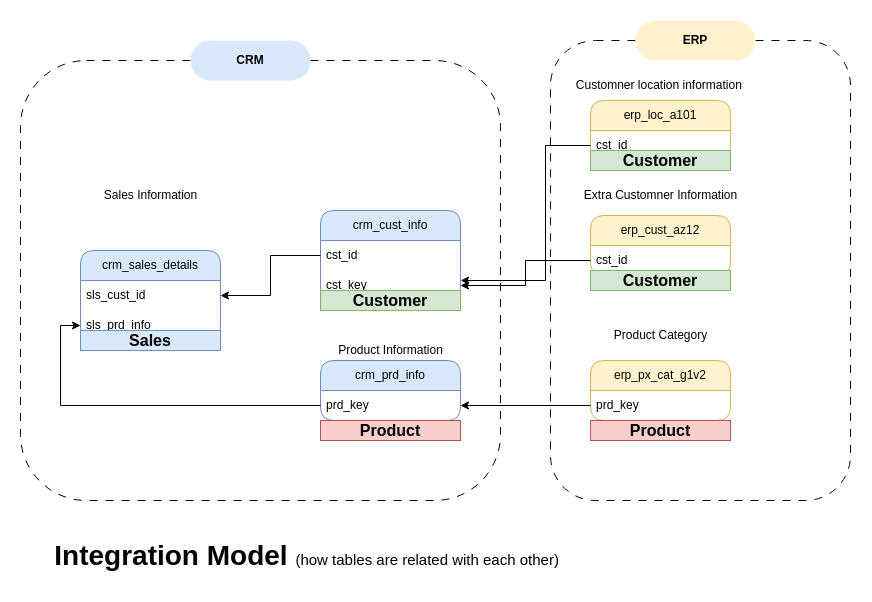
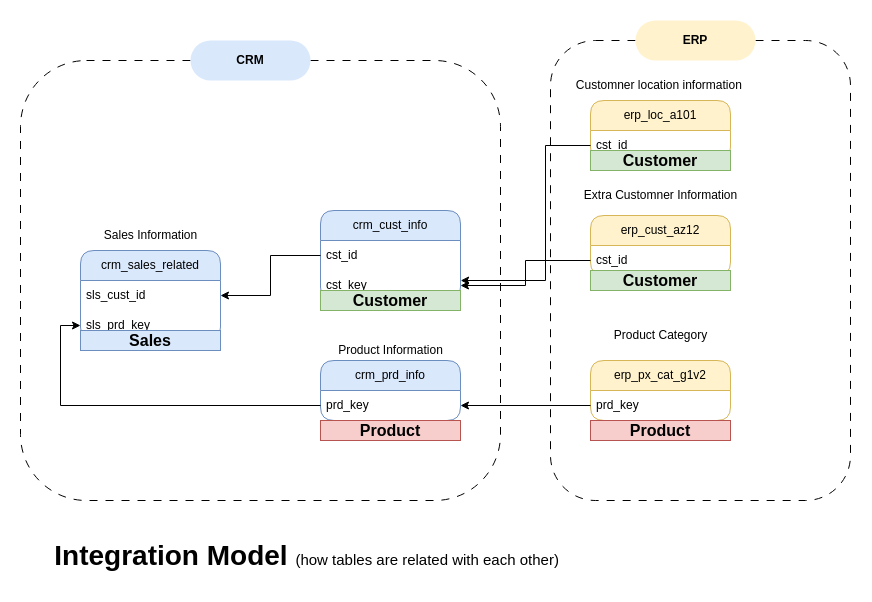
  <mxCell id="0" />
  <mxCell id="1" parent="0" />
  <mxCell id="2" value="crm_cust_info" style="swimlane;fontStyle=0;childLayout=stackLayout;horizontal=1;startSize=30;horizontalStack=0;resizeParent=1;resizeParentMax=0;resizeLast=0;collapsible=1;marginBottom=0;whiteSpace=wrap;html=1;rounded=1;fillColor=#dae8fc;strokeColor=#6c8ebf;" parent="1" vertex="1"><mxGeometry x="320" y="210" width="140" height="90" as="geometry"><mxRectangle x="400" y="270" width="120" height="30" as="alternateBounds" /></mxGeometry></mxCell>
  <mxCell id="3" value="cst_id" style="text;strokeColor=none;fillColor=none;align=left;verticalAlign=middle;spacingLeft=4;spacingRight=4;overflow=hidden;points=[[0,0.5],[1,0.5]];portConstraint=eastwest;rotatable=0;whiteSpace=wrap;html=1;" parent="2" vertex="1"><mxGeometry y="30" width="140" height="30" as="geometry" /></mxCell>
  <mxCell id="4" value="cst_key" style="text;strokeColor=none;fillColor=none;align=left;verticalAlign=middle;spacingLeft=4;spacingRight=4;overflow=hidden;points=[[0,0.5],[1,0.5]];portConstraint=eastwest;rotatable=0;whiteSpace=wrap;html=1;" parent="2" vertex="1"><mxGeometry y="60" width="140" height="30" as="geometry" /></mxCell>
  <mxCell id="5" value="crm_prd_info" style="swimlane;fontStyle=0;childLayout=stackLayout;horizontal=1;startSize=30;horizontalStack=0;resizeParent=1;resizeParentMax=0;resizeLast=0;collapsible=1;marginBottom=0;whiteSpace=wrap;html=1;rounded=1;fillColor=#dae8fc;strokeColor=#6c8ebf;" parent="1" vertex="1"><mxGeometry x="320" y="360" width="140" height="60" as="geometry"><mxRectangle x="140" y="270" width="110" height="30" as="alternateBounds" /></mxGeometry></mxCell>
  <mxCell id="6" value="prd_key" style="text;strokeColor=none;fillColor=none;align=left;verticalAlign=middle;spacingLeft=4;spacingRight=4;overflow=hidden;points=[[0,0.5],[1,0.5]];portConstraint=eastwest;rotatable=0;whiteSpace=wrap;html=1;" parent="5" vertex="1"><mxGeometry y="30" width="140" height="30" as="geometry" /></mxCell>
  <mxCell id="7" value="Product Information" style="text;html=1;align=center;verticalAlign=middle;resizable=0;points=[];autosize=1;strokeColor=none;fillColor=none;rounded=1;" parent="1" vertex="1"><mxGeometry x="325" y="335" width="130" height="30" as="geometry" /></mxCell>
- <mxCell id="8" value="crm_sales_details" style="swimlane;fontStyle=0;childLayout=stackLayout;horizontal=1;startSize=30;horizontalStack=0;resizeParent=1;resizeParentMax=0;resizeLast=0;collapsible=1;marginBottom=0;whiteSpace=wrap;html=1;rounded=1;fillColor=#dae8fc;strokeColor=#6c8ebf;" parent="1" vertex="1"><mxGeometry x="80" y="250" width="140" height="90" as="geometry"><mxRectangle x="400" y="270" width="120" height="30" as="alternateBounds" /></mxGeometry></mxCell>
+ <mxCell id="8" value="crm_sales_related" style="swimlane;fontStyle=0;childLayout=stackLayout;horizontal=1;startSize=30;horizontalStack=0;resizeParent=1;resizeParentMax=0;resizeLast=0;collapsible=1;marginBottom=0;whiteSpace=wrap;html=1;rounded=1;fillColor=#dae8fc;strokeColor=#6c8ebf;" parent="1" vertex="1"><mxGeometry x="80" y="250" width="140" height="90" as="geometry"><mxRectangle x="400" y="270" width="120" height="30" as="alternateBounds" /></mxGeometry></mxCell>
  <mxCell id="9" value="sls_cust_id" style="text;strokeColor=none;fillColor=none;align=left;verticalAlign=middle;spacingLeft=4;spacingRight=4;overflow=hidden;points=[[0,0.5],[1,0.5]];portConstraint=eastwest;rotatable=0;whiteSpace=wrap;html=1;" parent="8" vertex="1"><mxGeometry y="30" width="140" height="30" as="geometry" /></mxCell>
- <mxCell id="10" value="sls_prd_info" style="text;strokeColor=none;fillColor=none;align=left;verticalAlign=middle;spacingLeft=4;spacingRight=4;overflow=hidden;points=[[0,0.5],[1,0.5]];portConstraint=eastwest;rotatable=0;whiteSpace=wrap;html=1;" parent="8" vertex="1"><mxGeometry y="60" width="140" height="30" as="geometry" /></mxCell>
- <mxCell id="11" value="Sales Information" style="text;html=1;align=center;verticalAlign=middle;resizable=0;points=[];autosize=1;strokeColor=none;fillColor=none;rounded=1;" parent="1" vertex="1"><mxGeometry x="90" y="180" width="120" height="30" as="geometry" /></mxCell>
+ <mxCell id="10" value="sls_prd_key" style="text;strokeColor=none;fillColor=none;align=left;verticalAlign=middle;spacingLeft=4;spacingRight=4;overflow=hidden;points=[[0,0.5],[1,0.5]];portConstraint=eastwest;rotatable=0;whiteSpace=wrap;html=1;" parent="8" vertex="1"><mxGeometry y="60" width="140" height="30" as="geometry" /></mxCell>
+ <mxCell id="11" value="Sales Information" style="text;html=1;align=center;verticalAlign=middle;resizable=0;points=[];autosize=1;strokeColor=none;fillColor=none;rounded=1;" parent="1" vertex="1"><mxGeometry x="90" y="220" width="120" height="30" as="geometry" /></mxCell>
  <mxCell id="12" style="edgeStyle=orthogonalEdgeStyle;rounded=0;orthogonalLoop=1;jettySize=auto;html=1;exitX=0;exitY=0.5;exitDx=0;exitDy=0;" parent="1" source="3" target="9" edge="1"><mxGeometry relative="1" as="geometry" /></mxCell>
  <mxCell id="13" style="edgeStyle=orthogonalEdgeStyle;rounded=0;orthogonalLoop=1;jettySize=auto;html=1;exitX=0;exitY=0.5;exitDx=0;exitDy=0;entryX=0;entryY=0.5;entryDx=0;entryDy=0;" parent="1" source="6" target="10" edge="1"><mxGeometry relative="1" as="geometry" /></mxCell>
  <mxCell id="14" value="erp_cust_az12" style="swimlane;fontStyle=0;childLayout=stackLayout;horizontal=1;startSize=30;horizontalStack=0;resizeParent=1;resizeParentMax=0;resizeLast=0;collapsible=1;marginBottom=0;whiteSpace=wrap;html=1;rounded=1;fillColor=#fff2cc;strokeColor=#d6b656;" parent="1" vertex="1"><mxGeometry x="590" y="215" width="140" height="60" as="geometry"><mxRectangle x="400" y="270" width="120" height="30" as="alternateBounds" /></mxGeometry></mxCell>
  <mxCell id="15" value="cst_id" style="text;strokeColor=none;fillColor=none;align=left;verticalAlign=middle;spacingLeft=4;spacingRight=4;overflow=hidden;points=[[0,0.5],[1,0.5]];portConstraint=eastwest;rotatable=0;whiteSpace=wrap;html=1;" parent="14" vertex="1"><mxGeometry y="30" width="140" height="30" as="geometry" /></mxCell>
  <mxCell id="16" value="Extra Customner Information" style="text;html=1;align=center;verticalAlign=middle;resizable=0;points=[];autosize=1;strokeColor=none;fillColor=none;rounded=1;" parent="1" vertex="1"><mxGeometry x="570" y="180" width="180" height="30" as="geometry" /></mxCell>
  <mxCell id="17" style="edgeStyle=orthogonalEdgeStyle;rounded=0;orthogonalLoop=1;jettySize=auto;html=1;exitX=0;exitY=0.5;exitDx=0;exitDy=0;entryX=1;entryY=0.5;entryDx=0;entryDy=0;" parent="1" source="15" target="4" edge="1"><mxGeometry relative="1" as="geometry" /></mxCell>
  <mxCell id="18" value="erp_loc_a101" style="swimlane;fontStyle=0;childLayout=stackLayout;horizontal=1;startSize=30;horizontalStack=0;resizeParent=1;resizeParentMax=0;resizeLast=0;collapsible=1;marginBottom=0;whiteSpace=wrap;html=1;rounded=1;fillColor=#fff2cc;strokeColor=#d6b656;" parent="1" vertex="1"><mxGeometry x="590" y="100" width="140" height="60" as="geometry"><mxRectangle x="400" y="270" width="120" height="30" as="alternateBounds" /></mxGeometry></mxCell>
  <mxCell id="19" value="cst_id" style="text;strokeColor=none;fillColor=none;align=left;verticalAlign=middle;spacingLeft=4;spacingRight=4;overflow=hidden;points=[[0,0.5],[1,0.5]];portConstraint=eastwest;rotatable=0;whiteSpace=wrap;html=1;" parent="18" vertex="1"><mxGeometry y="30" width="140" height="30" as="geometry" /></mxCell>
  <mxCell id="20" value="Customner location information&amp;nbsp;" style="text;html=1;align=center;verticalAlign=middle;resizable=0;points=[];autosize=1;strokeColor=none;fillColor=none;rounded=1;" parent="1" vertex="1"><mxGeometry x="565" y="70" width="190" height="30" as="geometry" /></mxCell>
  <mxCell id="21" value="erp_px_cat_g1v2" style="swimlane;fontStyle=0;childLayout=stackLayout;horizontal=1;startSize=30;horizontalStack=0;resizeParent=1;resizeParentMax=0;resizeLast=0;collapsible=1;marginBottom=0;whiteSpace=wrap;html=1;rounded=1;fillColor=#fff2cc;strokeColor=#d6b656;" parent="1" vertex="1"><mxGeometry x="590" y="360" width="140" height="60" as="geometry"><mxRectangle x="400" y="270" width="120" height="30" as="alternateBounds" /></mxGeometry></mxCell>
  <mxCell id="22" value="prd_key" style="text;strokeColor=none;fillColor=none;align=left;verticalAlign=middle;spacingLeft=4;spacingRight=4;overflow=hidden;points=[[0,0.5],[1,0.5]];portConstraint=eastwest;rotatable=0;whiteSpace=wrap;html=1;" parent="21" vertex="1"><mxGeometry y="30" width="140" height="30" as="geometry" /></mxCell>
  <mxCell id="23" value="Product Category" style="text;html=1;align=center;verticalAlign=middle;resizable=0;points=[];autosize=1;strokeColor=none;fillColor=none;rounded=1;" parent="1" vertex="1"><mxGeometry x="600" y="320" width="120" height="30" as="geometry" /></mxCell>
  <mxCell id="24" style="edgeStyle=orthogonalEdgeStyle;rounded=0;orthogonalLoop=1;jettySize=auto;html=1;exitX=0;exitY=0.5;exitDx=0;exitDy=0;entryX=1;entryY=0.5;entryDx=0;entryDy=0;" parent="1" source="22" target="6" edge="1"><mxGeometry relative="1" as="geometry" /></mxCell>
  <mxCell id="25" value="" style="rounded=1;whiteSpace=wrap;html=1;fillColor=none;dashed=1;dashPattern=8 8;" parent="1" vertex="1"><mxGeometry x="20" y="60" width="480" height="440" as="geometry" /></mxCell>
  <mxCell id="26" value="&lt;b&gt;CRM&lt;/b&gt;" style="text;html=1;align=center;verticalAlign=middle;whiteSpace=wrap;rounded=1;fillColor=#dae8fc;strokeColor=none;arcSize=50;" parent="1" vertex="1"><mxGeometry x="190" y="40" width="120" height="40" as="geometry" /></mxCell>
  <mxCell id="27" value="" style="rounded=1;whiteSpace=wrap;html=1;fillColor=none;dashed=1;dashPattern=8 8;movable=0;resizable=0;rotatable=0;deletable=0;editable=0;locked=1;connectable=0;" parent="1" vertex="1"><mxGeometry x="550" y="40" width="300" height="460" as="geometry" /></mxCell>
  <mxCell id="28" value="&lt;b&gt;ERP&lt;/b&gt;" style="text;html=1;align=center;verticalAlign=middle;whiteSpace=wrap;rounded=1;fillColor=#fff2cc;strokeColor=none;arcSize=50;" parent="1" vertex="1"><mxGeometry x="635" y="20" width="120" height="40" as="geometry" /></mxCell>
  <mxCell id="29" value="&lt;font style=&quot;&quot;&gt;&lt;b style=&quot;font-size: 28px;&quot;&gt;Integration Model &lt;/b&gt;&lt;font style=&quot;font-size: 15px;&quot;&gt;(how tables are related with each other)&lt;/font&gt;&lt;b style=&quot;font-size: 28px;&quot;&gt;&amp;nbsp;&lt;/b&gt;&lt;/font&gt;" style="text;html=1;align=center;verticalAlign=middle;resizable=0;points=[];autosize=1;strokeColor=none;fillColor=none;" parent="1" vertex="1"><mxGeometry x="40" y="530" width="540" height="50" as="geometry" /></mxCell>
  <mxCell id="30" style="edgeStyle=orthogonalEdgeStyle;rounded=0;orthogonalLoop=1;jettySize=auto;html=1;exitX=0;exitY=0.5;exitDx=0;exitDy=0;entryX=0.917;entryY=0.5;entryDx=0;entryDy=0;entryPerimeter=0;" parent="1" source="19" target="25" edge="1"><mxGeometry relative="1" as="geometry" /></mxCell>
  <mxCell id="31" value="&lt;b&gt;&lt;font style=&quot;font-size: 16px;&quot;&gt;Product&lt;/font&gt;&lt;/b&gt;" style="text;html=1;align=center;verticalAlign=middle;whiteSpace=wrap;rounded=0;fillColor=#f8cecc;strokeColor=#b85450;" vertex="1" parent="1"><mxGeometry x="320" y="420" width="140" height="20" as="geometry" /></mxCell>
  <mxCell id="32" value="&lt;b&gt;&lt;font style=&quot;font-size: 16px;&quot;&gt;Product&lt;/font&gt;&lt;/b&gt;" style="text;html=1;align=center;verticalAlign=middle;whiteSpace=wrap;rounded=0;fillColor=#f8cecc;strokeColor=#b85450;" vertex="1" parent="1"><mxGeometry x="590" y="420" width="140" height="20" as="geometry" /></mxCell>
  <mxCell id="33" value="&lt;b&gt;&lt;font style=&quot;font-size: 16px;&quot;&gt;Customer&lt;/font&gt;&lt;/b&gt;" style="text;html=1;align=center;verticalAlign=middle;whiteSpace=wrap;rounded=0;fillColor=#d5e8d4;strokeColor=#82b366;" vertex="1" parent="1"><mxGeometry x="320" y="290" width="140" height="20" as="geometry" /></mxCell>
  <mxCell id="34" value="&lt;b&gt;&lt;font style=&quot;font-size: 16px;&quot;&gt;Customer&lt;/font&gt;&lt;/b&gt;" style="text;html=1;align=center;verticalAlign=middle;whiteSpace=wrap;rounded=0;fillColor=#d5e8d4;strokeColor=#82b366;" vertex="1" parent="1"><mxGeometry x="590" y="150" width="140" height="20" as="geometry" /></mxCell>
  <mxCell id="35" value="&lt;b&gt;&lt;font style=&quot;font-size: 16px;&quot;&gt;Customer&lt;/font&gt;&lt;/b&gt;" style="text;html=1;align=center;verticalAlign=middle;whiteSpace=wrap;rounded=0;fillColor=#d5e8d4;strokeColor=#82b366;" vertex="1" parent="1"><mxGeometry x="590" y="270" width="140" height="20" as="geometry" /></mxCell>
  <mxCell id="36" value="&lt;b&gt;&lt;font style=&quot;font-size: 16px;&quot;&gt;Sales&lt;/font&gt;&lt;/b&gt;" style="text;html=1;align=center;verticalAlign=middle;whiteSpace=wrap;rounded=0;fillColor=#dae8fc;strokeColor=#6c8ebf;" vertex="1" parent="1"><mxGeometry x="80" y="330" width="140" height="20" as="geometry" /></mxCell>
